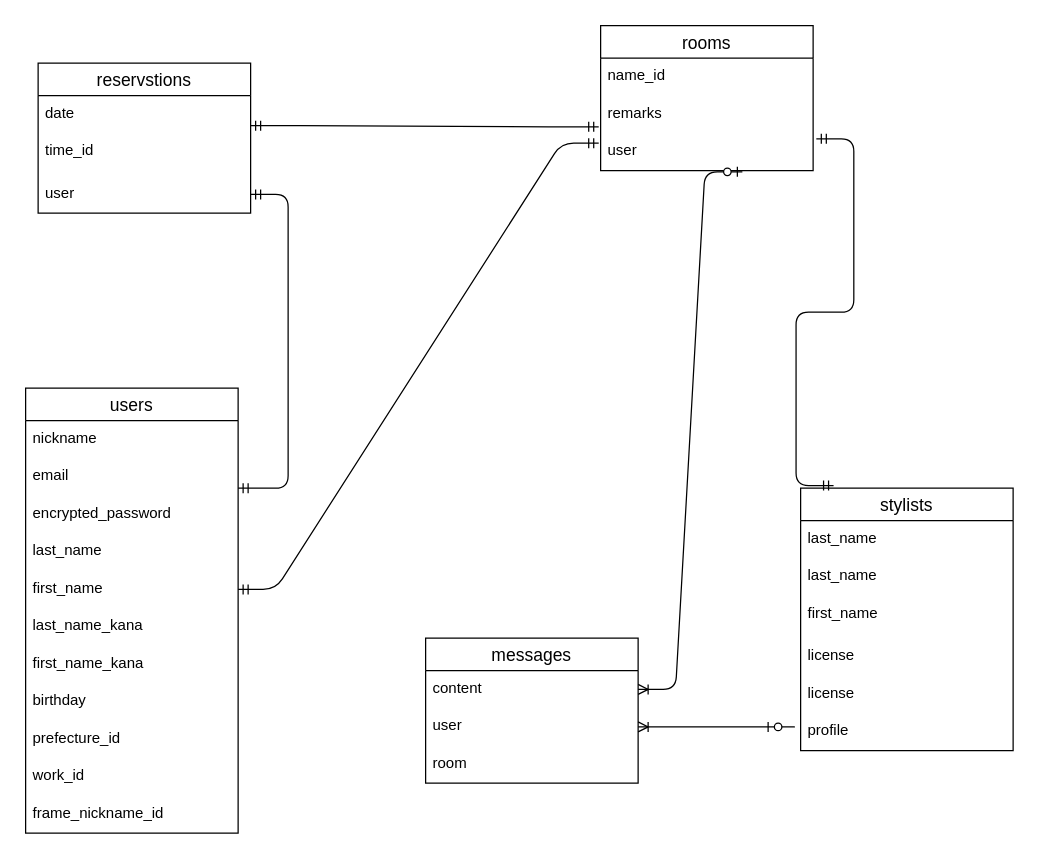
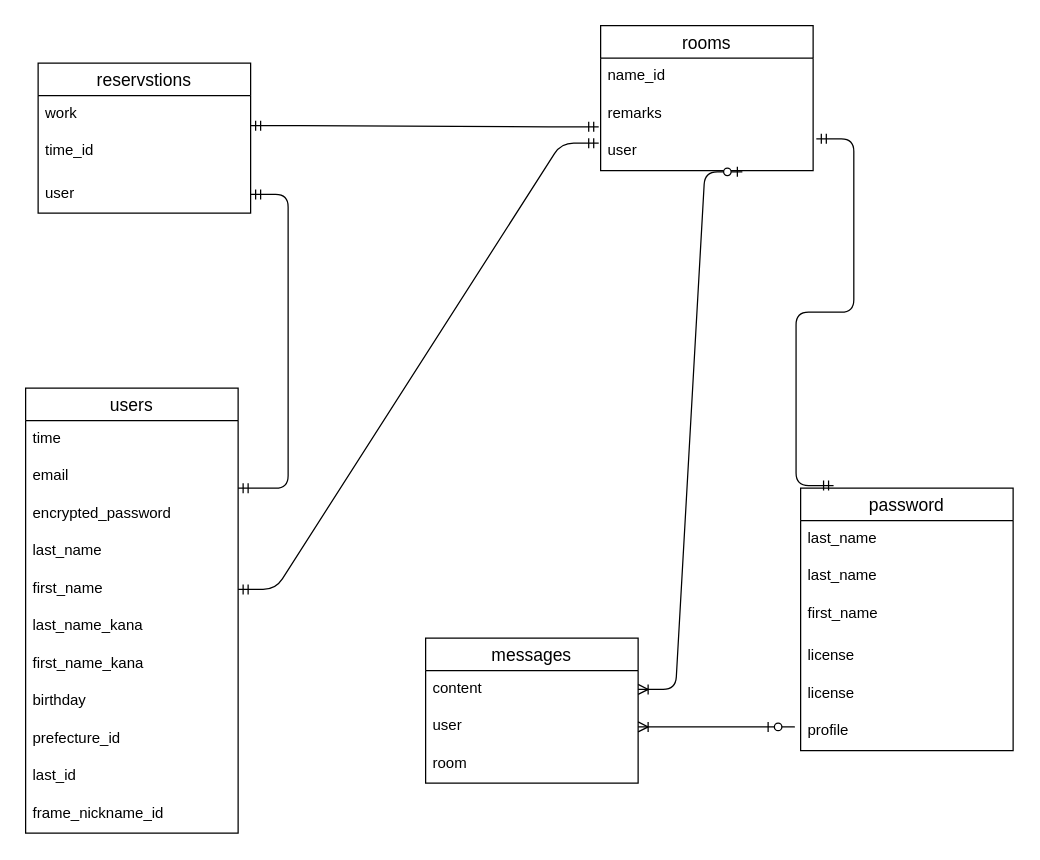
  <mxCell id="0" />
  <mxCell id="1" parent="0" />
  <mxCell id="2" value="users" style="swimlane;fontStyle=0;childLayout=stackLayout;horizontal=1;startSize=26;horizontalStack=0;resizeParent=1;resizeParentMax=0;resizeLast=0;collapsible=1;marginBottom=0;align=center;fontSize=14;" parent="1" vertex="1"><mxGeometry x="20" y="310" width="170" height="356" as="geometry" /></mxCell>
- <mxCell id="3" value="nickname" style="text;strokeColor=none;fillColor=none;spacingLeft=4;spacingRight=4;overflow=hidden;rotatable=0;points=[[0,0.5],[1,0.5]];portConstraint=eastwest;fontSize=12;" parent="2" vertex="1"><mxGeometry y="26" width="170" height="30" as="geometry" /></mxCell>
+ <mxCell id="3" value="time" style="text;strokeColor=none;fillColor=none;spacingLeft=4;spacingRight=4;overflow=hidden;rotatable=0;points=[[0,0.5],[1,0.5]];portConstraint=eastwest;fontSize=12;" parent="2" vertex="1"><mxGeometry y="26" width="170" height="30" as="geometry" /></mxCell>
  <mxCell id="4" value="email" style="text;strokeColor=none;fillColor=none;spacingLeft=4;spacingRight=4;overflow=hidden;rotatable=0;points=[[0,0.5],[1,0.5]];portConstraint=eastwest;fontSize=12;" parent="2" vertex="1"><mxGeometry y="56" width="170" height="30" as="geometry" /></mxCell>
  <mxCell id="5" value="encrypted_password" style="text;strokeColor=none;fillColor=none;spacingLeft=4;spacingRight=4;overflow=hidden;rotatable=0;points=[[0,0.5],[1,0.5]];portConstraint=eastwest;fontSize=12;" parent="2" vertex="1"><mxGeometry y="86" width="170" height="30" as="geometry" /></mxCell>
  <mxCell id="6" value="last_name" style="text;strokeColor=none;fillColor=none;spacingLeft=4;spacingRight=4;overflow=hidden;rotatable=0;points=[[0,0.5],[1,0.5]];portConstraint=eastwest;fontSize=12;" parent="2" vertex="1"><mxGeometry y="116" width="170" height="30" as="geometry" /></mxCell>
  <mxCell id="7" value="first_name" style="text;strokeColor=none;fillColor=none;spacingLeft=4;spacingRight=4;overflow=hidden;rotatable=0;points=[[0,0.5],[1,0.5]];portConstraint=eastwest;fontSize=12;" parent="2" vertex="1"><mxGeometry y="146" width="170" height="30" as="geometry" /></mxCell>
  <mxCell id="8" value="last_name_kana" style="text;strokeColor=none;fillColor=none;spacingLeft=4;spacingRight=4;overflow=hidden;rotatable=0;points=[[0,0.5],[1,0.5]];portConstraint=eastwest;fontSize=12;" parent="2" vertex="1"><mxGeometry y="176" width="170" height="30" as="geometry" /></mxCell>
  <mxCell id="9" value="first_name_kana" style="text;strokeColor=none;fillColor=none;spacingLeft=4;spacingRight=4;overflow=hidden;rotatable=0;points=[[0,0.5],[1,0.5]];portConstraint=eastwest;fontSize=12;" parent="2" vertex="1"><mxGeometry y="206" width="170" height="30" as="geometry" /></mxCell>
  <mxCell id="10" value="birthday" style="text;strokeColor=none;fillColor=none;spacingLeft=4;spacingRight=4;overflow=hidden;rotatable=0;points=[[0,0.5],[1,0.5]];portConstraint=eastwest;fontSize=12;" parent="2" vertex="1"><mxGeometry y="236" width="170" height="30" as="geometry" /></mxCell>
  <mxCell id="11" value="prefecture_id" style="text;strokeColor=none;fillColor=none;spacingLeft=4;spacingRight=4;overflow=hidden;rotatable=0;points=[[0,0.5],[1,0.5]];portConstraint=eastwest;fontSize=12;" parent="2" vertex="1"><mxGeometry y="266" width="170" height="30" as="geometry" /></mxCell>
- <mxCell id="12" value="work_id" style="text;strokeColor=none;fillColor=none;spacingLeft=4;spacingRight=4;overflow=hidden;rotatable=0;points=[[0,0.5],[1,0.5]];portConstraint=eastwest;fontSize=12;" parent="2" vertex="1"><mxGeometry y="296" width="170" height="30" as="geometry" /></mxCell>
+ <mxCell id="12" value="last_id" style="text;strokeColor=none;fillColor=none;spacingLeft=4;spacingRight=4;overflow=hidden;rotatable=0;points=[[0,0.5],[1,0.5]];portConstraint=eastwest;fontSize=12;" parent="2" vertex="1"><mxGeometry y="296" width="170" height="30" as="geometry" /></mxCell>
  <mxCell id="13" value="frame_nickname_id" style="text;strokeColor=none;fillColor=none;spacingLeft=4;spacingRight=4;overflow=hidden;rotatable=0;points=[[0,0.5],[1,0.5]];portConstraint=eastwest;fontSize=12;" parent="2" vertex="1"><mxGeometry y="326" width="170" height="30" as="geometry" /></mxCell>
  <mxCell id="14" value="rooms" style="swimlane;fontStyle=0;childLayout=stackLayout;horizontal=1;startSize=26;horizontalStack=0;resizeParent=1;resizeParentMax=0;resizeLast=0;collapsible=1;marginBottom=0;align=center;fontSize=14;" parent="1" vertex="1"><mxGeometry x="480" y="20" width="170" height="116" as="geometry" /></mxCell>
  <mxCell id="15" value="name_id" style="text;strokeColor=none;fillColor=none;spacingLeft=4;spacingRight=4;overflow=hidden;rotatable=0;points=[[0,0.5],[1,0.5]];portConstraint=eastwest;fontSize=12;" parent="14" vertex="1"><mxGeometry y="26" width="170" height="30" as="geometry" /></mxCell>
  <mxCell id="16" value="remarks" style="text;strokeColor=none;fillColor=none;spacingLeft=4;spacingRight=4;overflow=hidden;rotatable=0;points=[[0,0.5],[1,0.5]];portConstraint=eastwest;fontSize=12;" parent="14" vertex="1"><mxGeometry y="56" width="170" height="30" as="geometry" /></mxCell>
  <mxCell id="17" value="user" style="text;strokeColor=none;fillColor=none;spacingLeft=4;spacingRight=4;overflow=hidden;rotatable=0;points=[[0,0.5],[1,0.5]];portConstraint=eastwest;fontSize=12;" parent="14" vertex="1"><mxGeometry y="86" width="170" height="30" as="geometry" /></mxCell>
  <mxCell id="18" value="messages" style="swimlane;fontStyle=0;childLayout=stackLayout;horizontal=1;startSize=26;horizontalStack=0;resizeParent=1;resizeParentMax=0;resizeLast=0;collapsible=1;marginBottom=0;align=center;fontSize=14;" parent="1" vertex="1"><mxGeometry x="340" y="510" width="170" height="116" as="geometry" /></mxCell>
  <mxCell id="19" value="content" style="text;strokeColor=none;fillColor=none;spacingLeft=4;spacingRight=4;overflow=hidden;rotatable=0;points=[[0,0.5],[1,0.5]];portConstraint=eastwest;fontSize=12;" parent="18" vertex="1"><mxGeometry y="26" width="170" height="30" as="geometry" /></mxCell>
  <mxCell id="20" value="user" style="text;strokeColor=none;fillColor=none;spacingLeft=4;spacingRight=4;overflow=hidden;rotatable=0;points=[[0,0.5],[1,0.5]];portConstraint=eastwest;fontSize=12;" parent="18" vertex="1"><mxGeometry y="56" width="170" height="30" as="geometry" /></mxCell>
  <mxCell id="21" value="room" style="text;strokeColor=none;fillColor=none;spacingLeft=4;spacingRight=4;overflow=hidden;rotatable=0;points=[[0,0.5],[1,0.5]];portConstraint=eastwest;fontSize=12;" parent="18" vertex="1"><mxGeometry y="86" width="170" height="30" as="geometry" /></mxCell>
  <mxCell id="22" value="" style="edgeStyle=entityRelationEdgeStyle;fontSize=12;html=1;endArrow=ERoneToMany;startArrow=ERzeroToOne;exitX=0.667;exitY=1.033;exitDx=0;exitDy=0;exitPerimeter=0;entryX=1;entryY=0.5;entryDx=0;entryDy=0;" parent="1" source="17" edge="1" target="19"><mxGeometry width="100" height="100" relative="1" as="geometry"><mxPoint x="602" as="sourcePoint" y="170" /><mxPoint x="580" y="500" as="targetPoint" /></mxGeometry></mxCell>
- <mxCell id="23" value="stylists" style="swimlane;fontStyle=0;childLayout=stackLayout;horizontal=1;startSize=26;horizontalStack=0;resizeParent=1;resizeParentMax=0;resizeLast=0;collapsible=1;marginBottom=0;align=center;fontSize=14;" parent="1" vertex="1"><mxGeometry x="640" y="390" width="170" height="210" as="geometry" /></mxCell>
+ <mxCell id="23" value="password" style="swimlane;fontStyle=0;childLayout=stackLayout;horizontal=1;startSize=26;horizontalStack=0;resizeParent=1;resizeParentMax=0;resizeLast=0;collapsible=1;marginBottom=0;align=center;fontSize=14;" parent="1" vertex="1"><mxGeometry x="640" y="390" width="170" height="210" as="geometry" /></mxCell>
  <mxCell id="24" value="last_name" style="text;strokeColor=none;fillColor=none;spacingLeft=4;spacingRight=4;overflow=hidden;rotatable=0;points=[[0,0.5],[1,0.5]];portConstraint=eastwest;fontSize=12;" parent="23" vertex="1"><mxGeometry y="26" width="170" height="30" as="geometry" /></mxCell>
  <mxCell id="25" value="last_name" style="text;strokeColor=none;fillColor=none;spacingLeft=4;spacingRight=4;overflow=hidden;rotatable=0;points=[[0,0.5],[1,0.5]];portConstraint=eastwest;fontSize=12;" parent="23" vertex="1"><mxGeometry y="56" width="170" height="30" as="geometry" /></mxCell>
  <mxCell id="26" value="first_name" style="text;strokeColor=none;fillColor=none;spacingLeft=4;spacingRight=4;overflow=hidden;rotatable=0;points=[[0,0.5],[1,0.5]];portConstraint=eastwest;fontSize=12;" parent="23" vertex="1"><mxGeometry y="86" width="170" height="34" as="geometry" /></mxCell>
  <mxCell id="27" value="license" style="text;strokeColor=none;fillColor=none;spacingLeft=4;spacingRight=4;overflow=hidden;rotatable=0;points=[[0,0.5],[1,0.5]];portConstraint=eastwest;fontSize=12;" vertex="1" parent="23"><mxGeometry y="120" width="170" height="30" as="geometry" /></mxCell>
  <mxCell id="28" value="license" style="text;strokeColor=none;fillColor=none;spacingLeft=4;spacingRight=4;overflow=hidden;rotatable=0;points=[[0,0.5],[1,0.5]];portConstraint=eastwest;fontSize=12;" parent="23" vertex="1"><mxGeometry y="150" width="170" height="30" as="geometry" /></mxCell>
  <mxCell id="29" value="profile" style="text;strokeColor=none;fillColor=none;spacingLeft=4;spacingRight=4;overflow=hidden;rotatable=0;points=[[0,0.5],[1,0.5]];portConstraint=eastwest;fontSize=12;" parent="23" vertex="1"><mxGeometry y="180" width="170" height="30" as="geometry" /></mxCell>
  <mxCell id="30" value="" style="edgeStyle=entityRelationEdgeStyle;fontSize=12;html=1;endArrow=ERoneToMany;startArrow=ERzeroToOne;entryX=1;entryY=0.5;entryDx=0;entryDy=0;" parent="1" target="20" edge="1"><mxGeometry width="100" height="100" relative="1" as="geometry"><mxPoint x="610" y="581" as="sourcePoint" /><mxPoint x="610" y="460" as="targetPoint" /></mxGeometry></mxCell>
  <mxCell id="31" value="" style="edgeStyle=entityRelationEdgeStyle;fontSize=12;html=1;endArrow=ERmandOne;startArrow=ERmandOne;entryX=0.155;entryY=-0.01;entryDx=0;entryDy=0;entryPerimeter=0;exitX=1.015;exitY=1.015;exitDx=0;exitDy=0;exitPerimeter=0;" parent="1" target="23" edge="1"><mxGeometry width="100" height="100" relative="1" as="geometry"><mxPoint x="652.55" y="110.51" as="sourcePoint" /><mxPoint x="470" y="500" as="targetPoint" /></mxGeometry></mxCell>
  <mxCell id="32" value="" style="edgeStyle=entityRelationEdgeStyle;fontSize=12;html=1;endArrow=ERmandOne;startArrow=ERmandOne;entryX=-0.009;entryY=0.267;entryDx=0;entryDy=0;entryPerimeter=0;exitX=1;exitY=0.5;exitDx=0;exitDy=0;" parent="1" target="17" edge="1" source="7"><mxGeometry width="100" height="100" relative="1" as="geometry"><mxPoint x="230" y="325.02" as="sourcePoint" /><mxPoint x="343.37" y="380" as="targetPoint" /></mxGeometry></mxCell>
  <mxCell id="33" value="reservstions" style="swimlane;fontStyle=0;childLayout=stackLayout;horizontal=1;startSize=26;horizontalStack=0;resizeParent=1;resizeParentMax=0;resizeLast=0;collapsible=1;marginBottom=0;align=center;fontSize=14;" vertex="1" parent="1"><mxGeometry y="50" width="170" height="120" as="geometry" x="30" /></mxCell>
- <mxCell id="34" value="date" style="text;strokeColor=none;fillColor=none;spacingLeft=4;spacingRight=4;overflow=hidden;rotatable=0;points=[[0,0.5],[1,0.5]];portConstraint=eastwest;fontSize=12;" vertex="1" parent="33"><mxGeometry y="26" width="170" height="30" as="geometry" /></mxCell>
+ <mxCell id="34" value="work" style="text;strokeColor=none;fillColor=none;spacingLeft=4;spacingRight=4;overflow=hidden;rotatable=0;points=[[0,0.5],[1,0.5]];portConstraint=eastwest;fontSize=12;" vertex="1" parent="33"><mxGeometry y="26" width="170" height="30" as="geometry" /></mxCell>
  <mxCell id="35" value="time_id" style="text;strokeColor=none;fillColor=none;spacingLeft=4;spacingRight=4;overflow=hidden;rotatable=0;points=[[0,0.5],[1,0.5]];portConstraint=eastwest;fontSize=12;" vertex="1" parent="33"><mxGeometry y="56" width="170" height="34" as="geometry" /></mxCell>
  <mxCell id="36" value="user" style="text;strokeColor=none;fillColor=none;spacingLeft=4;spacingRight=4;overflow=hidden;rotatable=0;points=[[0,0.5],[1,0.5]];portConstraint=eastwest;fontSize=12;" vertex="1" parent="33"><mxGeometry y="90" width="170" height="30" as="geometry" /></mxCell>
  <mxCell id="37" value="" style="edgeStyle=entityRelationEdgeStyle;fontSize=12;html=1;endArrow=ERmandOne;startArrow=ERmandOne;entryX=-0.009;entryY=0.735;entryDx=0;entryDy=0;entryPerimeter=0;" edge="1" parent="1"><mxGeometry width="100" height="100" relative="1" as="geometry"><mxPoint x="200" y="100" as="sourcePoint" /><mxPoint x="478.47" y="100.99" as="targetPoint" /></mxGeometry></mxCell>
  <mxCell id="38" value="" style="edgeStyle=entityRelationEdgeStyle;fontSize=12;html=1;endArrow=ERmandOne;startArrow=ERmandOne;exitX=1;exitY=0.5;exitDx=0;exitDy=0;" edge="1" parent="1" target="36"><mxGeometry width="100" height="100" relative="1" as="geometry"><mxPoint x="190" y="390" as="sourcePoint" /><mxPoint x="478.47" y="33.01" as="targetPoint" /></mxGeometry></mxCell>
